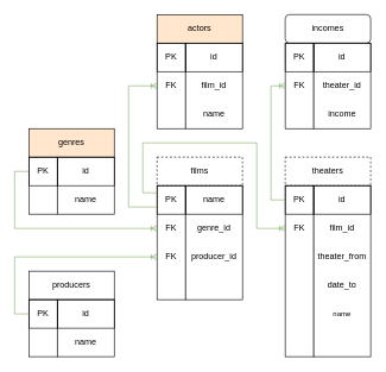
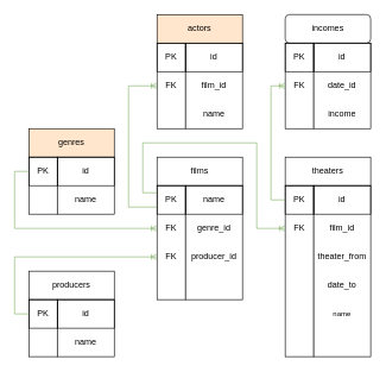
  <mxCell id="0" />
  <mxCell id="1" parent="0" />
- <mxCell id="2" value="theaters" style="rounded=0;whiteSpace=wrap;html=1;dashed=1;" vertex="1" parent="1"><mxGeometry x="400" y="220" width="120" height="40" as="geometry" /></mxCell>
+ <mxCell id="2" value="theaters" style="rounded=0;whiteSpace=wrap;html=1;" vertex="1" parent="1"><mxGeometry x="400" y="220" width="120" height="40" as="geometry" /></mxCell>
  <mxCell id="3" value="" style="rounded=0;whiteSpace=wrap;html=1;" vertex="1" parent="1"><mxGeometry x="400" y="260" width="40" height="240" as="geometry" /></mxCell>
  <mxCell id="4" value="" style="rounded=0;whiteSpace=wrap;html=1;" vertex="1" parent="1"><mxGeometry x="440" y="260" width="80" height="240" as="geometry" /></mxCell>
- <mxCell id="5" value="films" style="rounded=0;whiteSpace=wrap;html=1;dashed=1;" vertex="1" parent="1"><mxGeometry x="220" y="220" width="120" height="40" as="geometry" /></mxCell>
+ <mxCell id="5" value="films" style="rounded=0;whiteSpace=wrap;html=1;" vertex="1" parent="1"><mxGeometry x="220" y="220" width="120" height="40" as="geometry" /></mxCell>
  <mxCell id="6" value="" style="rounded=0;whiteSpace=wrap;html=1;" vertex="1" parent="1"><mxGeometry x="220" y="260" width="40" height="160" as="geometry" /></mxCell>
  <mxCell id="7" value="" style="rounded=0;whiteSpace=wrap;html=1;" vertex="1" parent="1"><mxGeometry x="260" y="260" width="80" height="160" as="geometry" /></mxCell>
  <mxCell id="8" value="actors" style="rounded=0;whiteSpace=wrap;html=1;fillColor=#ffe6cc;" vertex="1" parent="1"><mxGeometry x="220" y="20" width="120" height="40" as="geometry" /></mxCell>
  <mxCell id="9" value="" style="rounded=0;whiteSpace=wrap;html=1;" vertex="1" parent="1"><mxGeometry x="220" y="60" width="40" height="120" as="geometry" /></mxCell>
  <mxCell id="10" value="" style="rounded=0;whiteSpace=wrap;html=1;" vertex="1" parent="1"><mxGeometry x="260" y="60" width="80" height="120" as="geometry" /></mxCell>
  <mxCell id="11" value="producers" style="rounded=0;whiteSpace=wrap;html=1;" vertex="1" parent="1"><mxGeometry x="40" y="380" width="120" height="40" as="geometry" /></mxCell>
  <mxCell id="12" value="" style="rounded=0;whiteSpace=wrap;html=1;" vertex="1" parent="1"><mxGeometry x="40" y="420" width="40" height="80" as="geometry" /></mxCell>
  <mxCell id="13" value="" style="rounded=0;whiteSpace=wrap;html=1;" vertex="1" parent="1"><mxGeometry x="80" y="420" width="80" height="80" as="geometry" /></mxCell>
  <mxCell id="14" value="genres" style="rounded=0;whiteSpace=wrap;html=1;fillColor=#ffe6cc;" vertex="1" parent="1"><mxGeometry x="40" y="180" width="120" height="40" as="geometry" /></mxCell>
  <mxCell id="15" value="" style="rounded=0;whiteSpace=wrap;html=1;" vertex="1" parent="1"><mxGeometry x="40" y="220" width="40" height="80" as="geometry" /></mxCell>
  <mxCell id="16" value="" style="rounded=0;whiteSpace=wrap;html=1;" vertex="1" parent="1"><mxGeometry x="80" y="220" width="80" height="80" as="geometry" /></mxCell>
  <mxCell id="17" value="incomes" style="whiteSpace=wrap;html=1;rounded=1;" vertex="1" parent="1"><mxGeometry x="400" y="20" width="120" height="40" as="geometry" /></mxCell>
  <mxCell id="18" value="" style="rounded=0;whiteSpace=wrap;html=1;" vertex="1" parent="1"><mxGeometry x="400" y="60" width="40" height="120" as="geometry" /></mxCell>
  <mxCell id="19" value="" style="rounded=0;whiteSpace=wrap;html=1;" vertex="1" parent="1"><mxGeometry x="440" y="60" width="80" height="120" as="geometry" /></mxCell>
  <mxCell id="20" value="name" style="text;html=1;strokeColor=default;fillColor=none;align=center;verticalAlign=middle;whiteSpace=wrap;rounded=0;" vertex="1" parent="1"><mxGeometry x="260" y="260" width="80" height="40" as="geometry" /></mxCell>
  <mxCell id="21" value="PK" style="text;html=1;strokeColor=default;fillColor=none;align=center;verticalAlign=middle;whiteSpace=wrap;rounded=0;" vertex="1" parent="1"><mxGeometry x="220" y="260" width="40" height="40" as="geometry" /></mxCell>
  <mxCell id="22" value="id" style="text;html=1;strokeColor=default;fillColor=none;align=center;verticalAlign=middle;whiteSpace=wrap;rounded=0;" vertex="1" parent="1"><mxGeometry x="260" y="60" width="80" height="40" as="geometry" /></mxCell>
  <mxCell id="23" value="PK" style="text;html=1;strokeColor=default;fillColor=none;align=center;verticalAlign=middle;whiteSpace=wrap;rounded=0;" vertex="1" parent="1"><mxGeometry x="220" y="60" width="40" height="40" as="geometry" /></mxCell>
  <mxCell id="24" value="genre_id" style="text;html=1;strokeColor=none;fillColor=none;align=center;verticalAlign=middle;whiteSpace=wrap;rounded=0;" vertex="1" parent="1"><mxGeometry x="260" y="300" width="80" height="40" as="geometry" /></mxCell>
  <mxCell id="25" value="producer_id" style="text;html=1;strokeColor=none;fillColor=none;align=center;verticalAlign=middle;whiteSpace=wrap;rounded=0;" vertex="1" parent="1"><mxGeometry x="260" y="340" width="80" height="40" as="geometry" /></mxCell>
  <mxCell id="26" value="PK" style="text;html=1;strokeColor=default;fillColor=none;align=center;verticalAlign=middle;whiteSpace=wrap;rounded=0;" vertex="1" parent="1"><mxGeometry x="40" y="220" width="40" height="40" as="geometry" /></mxCell>
  <mxCell id="27" value="id" style="text;html=1;strokeColor=default;fillColor=none;align=center;verticalAlign=middle;whiteSpace=wrap;rounded=0;" vertex="1" parent="1"><mxGeometry x="80" y="220" width="80" height="40" as="geometry" /></mxCell>
  <mxCell id="28" value="name" style="text;html=1;strokeColor=none;fillColor=none;align=center;verticalAlign=middle;whiteSpace=wrap;rounded=0;" vertex="1" parent="1"><mxGeometry x="80" y="260" width="80" height="40" as="geometry" /></mxCell>
  <mxCell id="29" value="FK" style="text;html=1;strokeColor=none;fillColor=none;align=center;verticalAlign=middle;whiteSpace=wrap;rounded=0;" vertex="1" parent="1"><mxGeometry x="220" y="300" width="40" height="40" as="geometry" /></mxCell>
  <mxCell id="30" value="FK" style="text;html=1;strokeColor=none;fillColor=none;align=center;verticalAlign=middle;whiteSpace=wrap;rounded=0;" vertex="1" parent="1"><mxGeometry x="220" y="340" width="40" height="40" as="geometry" /></mxCell>
  <mxCell id="31" value="name" style="text;html=1;strokeColor=none;fillColor=none;align=center;verticalAlign=middle;whiteSpace=wrap;rounded=0;" vertex="1" parent="1"><mxGeometry x="260" y="140" width="80" height="40" as="geometry" /></mxCell>
  <mxCell id="32" value="id" style="text;html=1;strokeColor=default;fillColor=none;align=center;verticalAlign=middle;whiteSpace=wrap;rounded=0;" vertex="1" parent="1"><mxGeometry x="440" y="260" width="80" height="40" as="geometry" /></mxCell>
  <mxCell id="33" value="PK" style="text;html=1;strokeColor=default;fillColor=none;align=center;verticalAlign=middle;whiteSpace=wrap;rounded=0;" vertex="1" parent="1"><mxGeometry x="400" y="260" width="40" height="40" as="geometry" /></mxCell>
  <mxCell id="34" value="&lt;font style=&quot;font-size: 10px;&quot;&gt;name&lt;/font&gt;" style="text;html=1;strokeColor=none;fillColor=none;align=center;verticalAlign=middle;whiteSpace=wrap;rounded=0;" vertex="1" parent="1"><mxGeometry x="440" y="420" width="80" height="40" as="geometry" /></mxCell>
  <mxCell id="35" value="theater_from" style="text;html=1;strokeColor=none;fillColor=none;align=center;verticalAlign=middle;whiteSpace=wrap;rounded=0;" vertex="1" parent="1"><mxGeometry x="440" y="340" width="80" height="40" as="geometry" /></mxCell>
  <mxCell id="36" value="date_to" style="text;html=1;strokeColor=none;fillColor=none;align=center;verticalAlign=middle;whiteSpace=wrap;rounded=0;" vertex="1" parent="1"><mxGeometry x="440" y="380" width="80" height="40" as="geometry" /></mxCell>
  <mxCell id="37" value="film_id" style="text;html=1;strokeColor=none;fillColor=none;align=center;verticalAlign=middle;whiteSpace=wrap;rounded=0;" vertex="1" parent="1"><mxGeometry x="260" y="100" width="80" height="40" as="geometry" /></mxCell>
  <mxCell id="38" value="FK" style="text;html=1;strokeColor=none;fillColor=none;align=center;verticalAlign=middle;whiteSpace=wrap;rounded=0;" vertex="1" parent="1"><mxGeometry x="220" y="100" width="40" height="40" as="geometry" /></mxCell>
  <mxCell id="39" value="film_id" style="text;html=1;strokeColor=none;fillColor=none;align=center;verticalAlign=middle;whiteSpace=wrap;rounded=0;" vertex="1" parent="1"><mxGeometry x="440" y="300" width="80" height="40" as="geometry" /></mxCell>
  <mxCell id="40" value="id" style="text;html=1;strokeColor=default;fillColor=none;align=center;verticalAlign=middle;whiteSpace=wrap;rounded=0;" vertex="1" parent="1"><mxGeometry x="80" y="420" width="80" height="40" as="geometry" /></mxCell>
  <mxCell id="41" value="PK" style="text;html=1;strokeColor=default;fillColor=none;align=center;verticalAlign=middle;whiteSpace=wrap;rounded=0;" vertex="1" parent="1"><mxGeometry x="40" y="420" width="40" height="40" as="geometry" /></mxCell>
  <mxCell id="42" value="name" style="text;html=1;strokeColor=none;fillColor=none;align=center;verticalAlign=middle;whiteSpace=wrap;rounded=0;" vertex="1" parent="1"><mxGeometry x="80" y="460" width="80" height="40" as="geometry" /></mxCell>
  <mxCell id="43" value="FK" style="text;html=1;strokeColor=none;fillColor=none;align=center;verticalAlign=middle;whiteSpace=wrap;rounded=0;" vertex="1" parent="1"><mxGeometry x="400" y="300" width="40" height="40" as="geometry" /></mxCell>
  <mxCell id="44" value="" style="edgeStyle=orthogonalEdgeStyle;fontSize=12;html=1;endArrow=ERoneToMany;rounded=0;exitX=0;exitY=0.5;exitDx=0;exitDy=0;entryX=0;entryY=0.5;entryDx=0;entryDy=0;fillColor=#d5e8d4;strokeColor=#82b366;" edge="1" parent="1" source="41" target="30"><mxGeometry width="100" height="100" relative="1" as="geometry"><mxPoint x="140" y="360" as="sourcePoint" /><mxPoint x="240" y="260" as="targetPoint" /><Array as="points"><mxPoint x="20" y="440" /><mxPoint x="20" y="360" /></Array></mxGeometry></mxCell>
  <mxCell id="45" value="" style="edgeStyle=orthogonalEdgeStyle;fontSize=12;html=1;endArrow=ERoneToMany;rounded=0;entryX=0;entryY=0.5;entryDx=0;entryDy=0;fillColor=#d5e8d4;strokeColor=#82b366;exitX=0;exitY=0.25;exitDx=0;exitDy=0;" edge="1" parent="1" source="15" target="29"><mxGeometry width="100" height="100" relative="1" as="geometry"><mxPoint x="-10" y="320" as="sourcePoint" /><mxPoint x="170" y="320" as="targetPoint" /><Array as="points"><mxPoint x="20" y="240" /><mxPoint x="20" y="320" /></Array></mxGeometry></mxCell>
  <mxCell id="46" value="" style="edgeStyle=orthogonalEdgeStyle;fontSize=12;html=1;endArrow=ERoneToMany;rounded=0;fillColor=#d5e8d4;strokeColor=#82b366;entryX=0;entryY=0.5;entryDx=0;entryDy=0;exitX=0;exitY=0.75;exitDx=0;exitDy=0;" edge="1" parent="1" source="21" target="38"><mxGeometry width="100" height="100" relative="1" as="geometry"><mxPoint x="190" y="290" as="sourcePoint" /><mxPoint x="270" y="190" as="targetPoint" /><Array as="points"><mxPoint x="180" y="290" /><mxPoint x="180" y="120" /></Array></mxGeometry></mxCell>
  <mxCell id="47" value="" style="edgeStyle=orthogonalEdgeStyle;fontSize=12;html=1;endArrow=ERoneToMany;rounded=0;entryX=0;entryY=0.5;entryDx=0;entryDy=0;exitX=0;exitY=0.25;exitDx=0;exitDy=0;fillColor=#d5e8d4;strokeColor=#82b366;" edge="1" parent="1" source="21" target="43"><mxGeometry width="100" height="100" relative="1" as="geometry"><mxPoint x="210" y="340" as="sourcePoint" /><mxPoint x="310" y="240" as="targetPoint" /><Array as="points"><mxPoint x="200" y="200" /><mxPoint x="360" y="200" /><mxPoint x="360" y="320" /></Array></mxGeometry></mxCell>
  <mxCell id="48" value="id" style="text;html=1;strokeColor=default;fillColor=none;align=center;verticalAlign=middle;whiteSpace=wrap;rounded=0;" vertex="1" parent="1"><mxGeometry x="440" y="60" width="80" height="40" as="geometry" /></mxCell>
  <mxCell id="49" value="PK" style="text;html=1;strokeColor=default;fillColor=none;align=center;verticalAlign=middle;whiteSpace=wrap;rounded=0;" vertex="1" parent="1"><mxGeometry x="400" y="60" width="40" height="40" as="geometry" /></mxCell>
- <mxCell id="50" value="theater_id" style="text;html=1;strokeColor=none;fillColor=none;align=center;verticalAlign=middle;whiteSpace=wrap;rounded=0;" vertex="1" parent="1"><mxGeometry x="440" y="100" width="80" height="40" as="geometry" /></mxCell>
+ <mxCell id="50" value="date_id" style="text;html=1;strokeColor=none;fillColor=none;align=center;verticalAlign=middle;whiteSpace=wrap;rounded=0;" vertex="1" parent="1"><mxGeometry x="440" y="100" width="80" height="40" as="geometry" /></mxCell>
  <mxCell id="51" value="income" style="text;html=1;strokeColor=none;fillColor=none;align=center;verticalAlign=middle;whiteSpace=wrap;rounded=0;" vertex="1" parent="1"><mxGeometry x="440" y="140" width="80" height="40" as="geometry" /></mxCell>
  <mxCell id="52" value="FK" style="text;html=1;strokeColor=none;fillColor=none;align=center;verticalAlign=middle;whiteSpace=wrap;rounded=0;" vertex="1" parent="1"><mxGeometry x="400" y="100" width="40" height="40" as="geometry" /></mxCell>
  <mxCell id="53" value="" style="edgeStyle=orthogonalEdgeStyle;fontSize=12;html=1;endArrow=ERoneToMany;rounded=0;exitX=0;exitY=0.5;exitDx=0;exitDy=0;entryX=0;entryY=0.5;entryDx=0;entryDy=0;fillColor=#d5e8d4;strokeColor=#82b366;" edge="1" parent="1" source="33" target="52"><mxGeometry width="100" height="100" relative="1" as="geometry"><mxPoint x="330" y="310" as="sourcePoint" /><mxPoint x="430" y="210" as="targetPoint" /><Array as="points"><mxPoint x="380" y="280" /><mxPoint x="380" y="120" /></Array></mxGeometry></mxCell>
